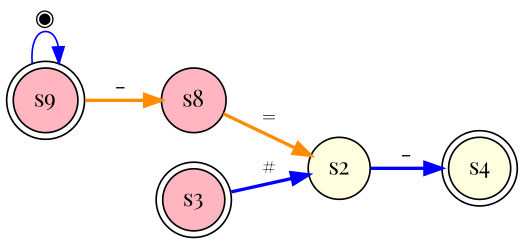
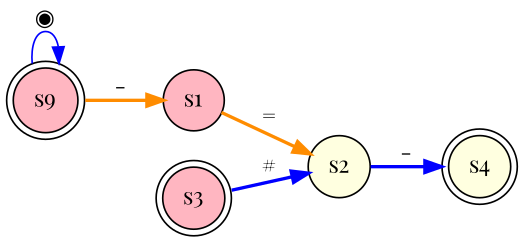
  digraph {
    fontname="Playfair Display"
    rankdir=LR
    node [fillcolor=lightpink fontname="Playfair Display" shape=doublecircle style=filled]
    edge [color=blue fontname="Playfair Display" style=bold]
    n1 [label=s9]
-   s1 [shape=circle label=s8]
+   s1 [shape=circle]
    s2 [fillcolor=lightyellow shape=circle]
    s3
    s4 [fillcolor=lightyellow]
    n1 -> n1 [label="◉" style=solid]
    n1 -> s1 [color=darkorange label="-"]
    s1 -> s2 [color=darkorange label="="]
    s2 -> s4 [label="-"]
    s3 -> s2 [label="#"]
  }
